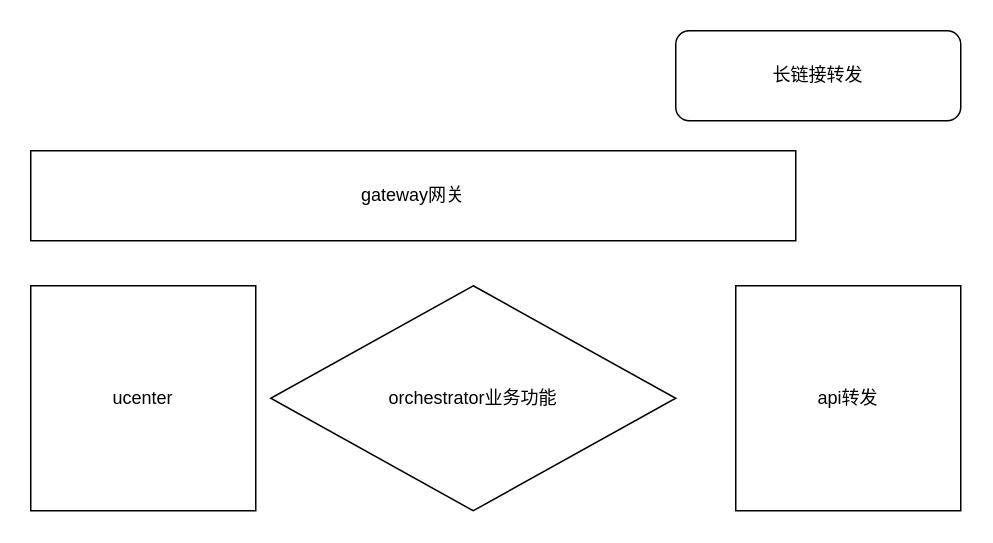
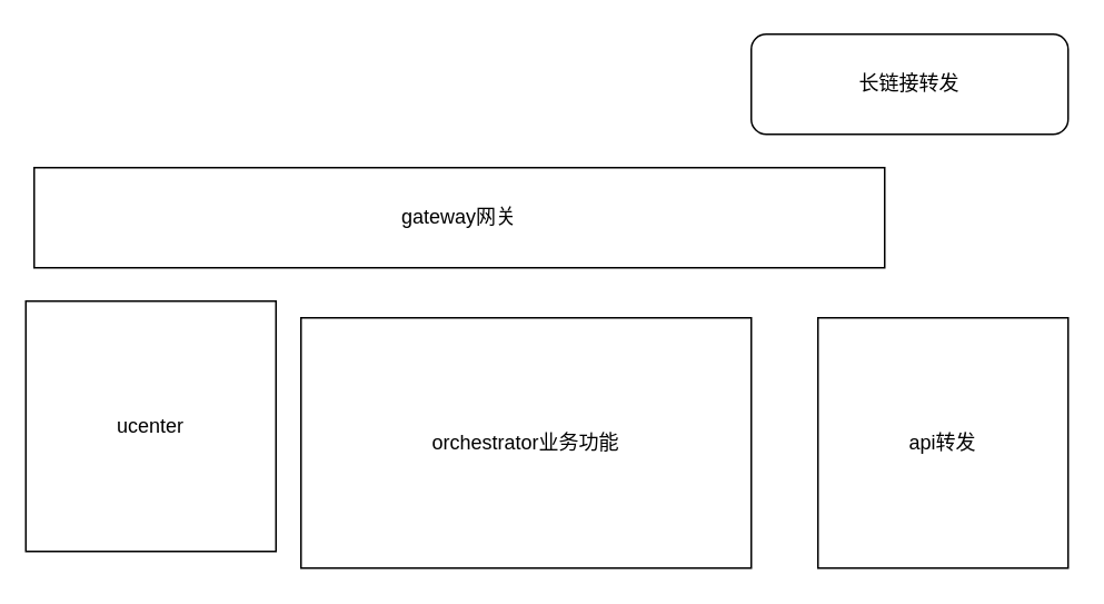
  <mxCell id="0" />
  <mxCell id="1" parent="0" />
  <mxCell id="2" value="gateway网关&lt;br&gt;" style="rounded=0;whiteSpace=wrap;html=1;" vertex="1" parent="1"><mxGeometry x="20" y="100" width="510" height="60" as="geometry" /></mxCell>
- <mxCell id="3" value="ucenter&lt;br&gt;" style="whiteSpace=wrap;html=1;aspect=fixed;" vertex="1" parent="1"><mxGeometry x="20" y="190" width="150" height="150" as="geometry" /></mxCell>
- <mxCell id="4" value="orchestrator业务功能" style="rhombus;whiteSpace=wrap;html=1;" vertex="1" parent="1"><mxGeometry x="180" y="190" width="270" height="150" as="geometry" /></mxCell>
+ <mxCell id="3" value="ucenter&lt;br&gt;" style="whiteSpace=wrap;html=1;aspect=fixed;" vertex="1" parent="1"><mxGeometry x="15" y="180" width="150" height="150" as="geometry" /></mxCell>
+ <mxCell id="4" value="orchestrator业务功能" style="rounded=0;whiteSpace=wrap;html=1;" vertex="1" parent="1"><mxGeometry x="180" y="190" width="270" height="150" as="geometry" /></mxCell>
  <mxCell id="5" value="api转发&lt;br&gt;" style="whiteSpace=wrap;html=1;aspect=fixed;" vertex="1" parent="1"><mxGeometry x="490" y="190" width="150" height="150" as="geometry" /></mxCell>
  <mxCell id="6" value="长链接转发" style="rounded=1;whiteSpace=wrap;html=1;" vertex="1" parent="1"><mxGeometry x="450" y="20" width="190" height="60" as="geometry" /></mxCell>
